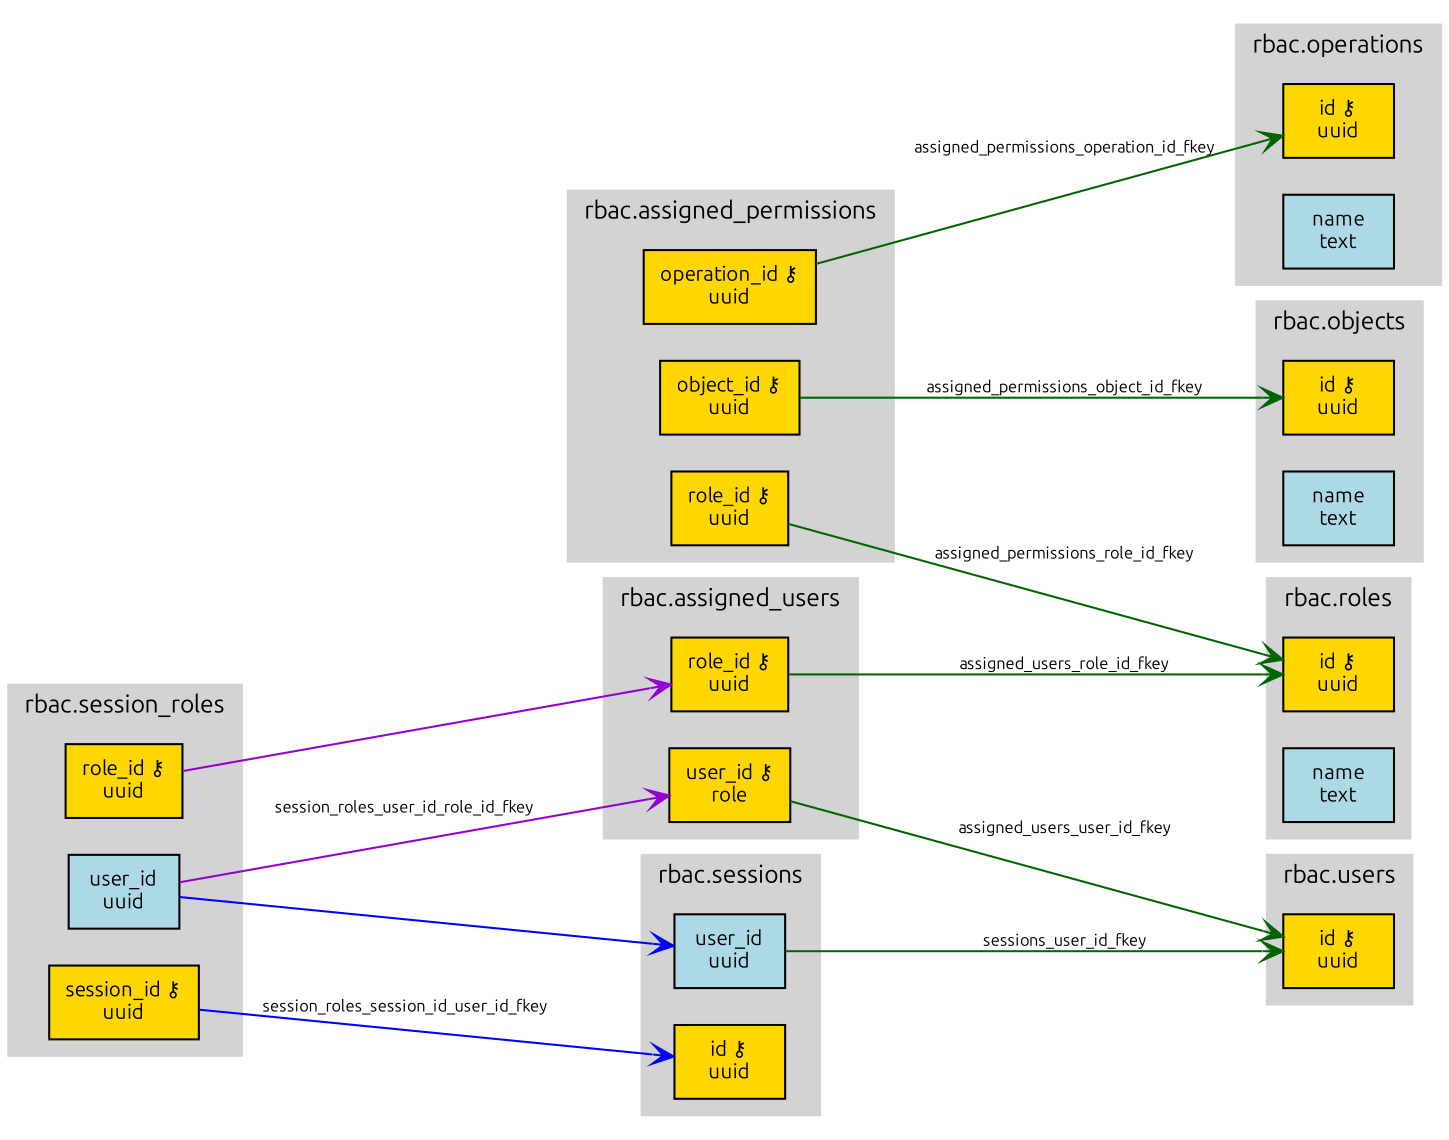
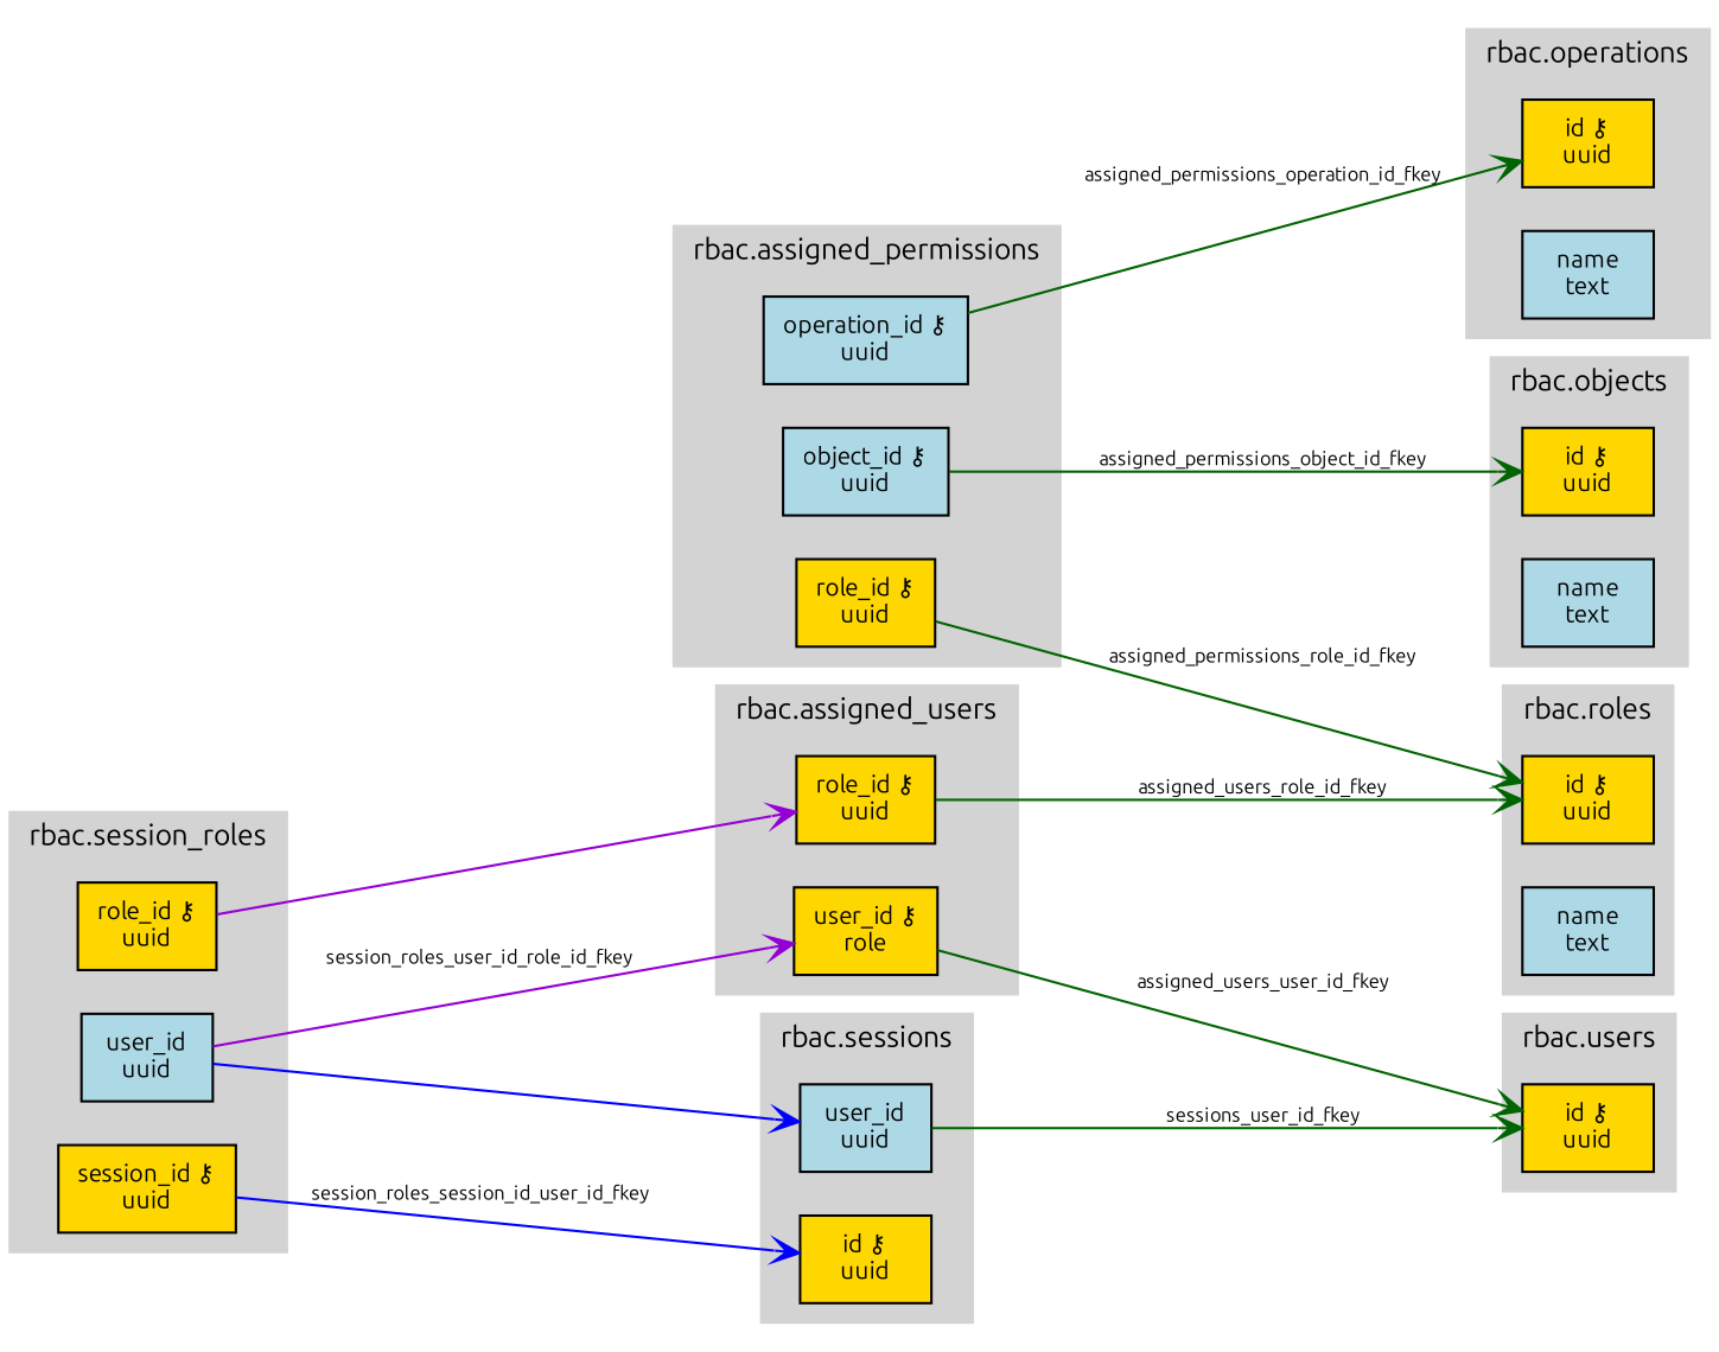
  digraph {
    compound=true
    fontname=Ubuntu
    rankdir=LR
    node [fillcolor=gold fontname=Ubuntu fontsize=10 shape=box style=filled]
    edge [arrowhead=vee color=darkgreen fontname=Ubuntu fontsize=8]
-   n1 [label="operation_id ⚷\nuuid"]
-   n2 [label="object_id ⚷\nuuid"]
+   n1 [fillcolor=lightblue label="operation_id ⚷\nuuid"]
+   n2 [fillcolor=lightblue label="object_id ⚷\nuuid"]
    n3 [label="role_id ⚷\nuuid"]
    n4 [label="user_id ⚷\nrole"]
    n5 [label="role_id ⚷\nuuid"]
    n6 [label="id ⚷\nuuid"]
    n7 [fillcolor=lightblue label="name\ntext"]
    n8 [label="id ⚷\nuuid"]
    n9 [fillcolor=lightblue label="name\ntext"]
    n10 [label="id ⚷\nuuid"]
    n11 [fillcolor=lightblue label="name\ntext"]
    n12 [label="session_id ⚷\nuuid"]
    n13 [fillcolor=lightblue label="user_id\nuuid"]
    n14 [label="role_id ⚷\nuuid"]
    n15 [label="id ⚷\nuuid"]
    n16 [fillcolor=lightblue label="user_id\nuuid"]
    n17 [label="id ⚷\nuuid"]
    subgraph cluster_1 {
      color=lightgrey
      fontsize=12
      label="rbac.assigned_permissions"
      style=filled
      n1
      n2
      n3
    }
    subgraph cluster_2 {
      color=lightgrey
      fontsize=12
      label="rbac.assigned_users"
      style=filled
      n4
      n5
    }
    subgraph cluster_3 {
      color=lightgrey
      fontsize=12
      label="rbac.objects"
      style=filled
      n6
      n7
    }
    subgraph cluster_4 {
      color=lightgrey
      fontsize=12
      label="rbac.operations"
      style=filled
      n8
      n9
    }
    subgraph cluster_5 {
      color=lightgrey
      fontsize=12
      label="rbac.roles"
      style=filled
      n10
      n11
    }
    subgraph cluster_6 {
      color=lightgrey
      fontsize=12
      label="rbac.session_roles"
      style=filled
      n12
      n13
      n14
    }
    subgraph cluster_7 {
      color=lightgrey
      fontsize=12
      label="rbac.sessions"
      style=filled
      n15
      n16
    }
    subgraph cluster_8 {
      color=lightgrey
      fontsize=12
      label="rbac.users"
      style=filled
      n17
    }
    n1 -> n8 [label=assigned_permissions_operation_id_fkey]
    n2 -> n6 [label=assigned_permissions_object_id_fkey]
    n3 -> n10 [label=assigned_permissions_role_id_fkey]
    n4 -> n17 [label=assigned_users_user_id_fkey]
    n5 -> n10 [label=assigned_users_role_id_fkey]
    n12 -> n15 [color=blue label=session_roles_session_id_user_id_fkey]
    n13 -> n4 [color=darkviolet label=session_roles_user_id_role_id_fkey]
    n13 -> n16 [color=blue]
    n14 -> n5 [color=darkviolet]
    n16 -> n17 [label=sessions_user_id_fkey]
  }
